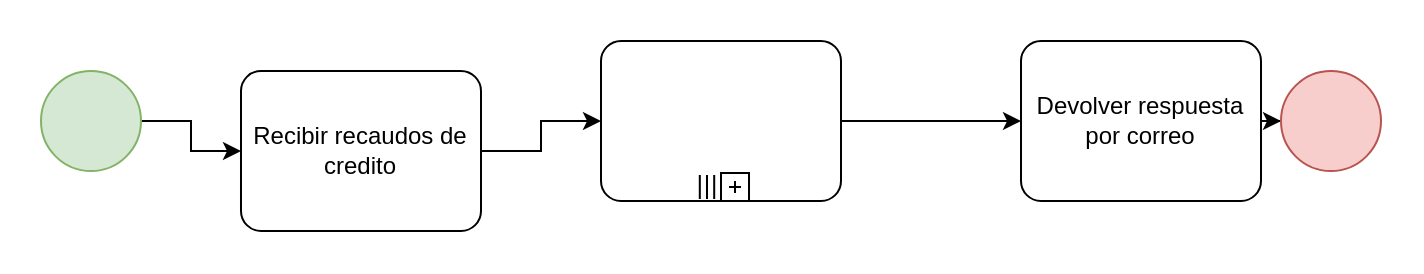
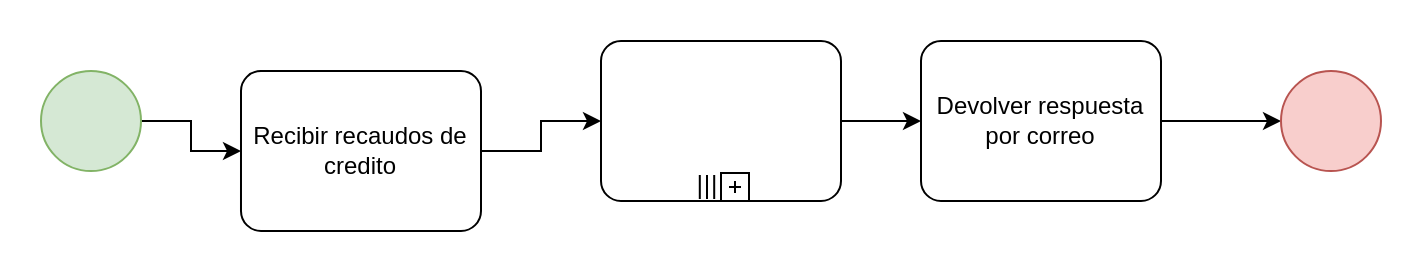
  <mxCell id="0" />
  <mxCell id="1" parent="0" />
  <mxCell id="2" style="edgeStyle=orthogonalEdgeStyle;rounded=0;orthogonalLoop=1;jettySize=auto;html=1;exitX=1;exitY=0.5;exitDx=0;exitDy=0;exitPerimeter=0;" edge="1" parent="1" source="3" target="5"><mxGeometry relative="1" as="geometry" /></mxCell>
  <mxCell id="3" value="" style="points=[[0.145,0.145,0],[0.5,0,0],[0.855,0.145,0],[1,0.5,0],[0.855,0.855,0],[0.5,1,0],[0.145,0.855,0],[0,0.5,0]];shape=mxgraph.bpmn.event;html=1;verticalLabelPosition=bottom;labelBackgroundColor=#ffffff;verticalAlign=top;align=center;perimeter=ellipsePerimeter;outlineConnect=0;aspect=fixed;outline=standard;symbol=general;fillColor=#d5e8d4;strokeColor=#82b366;" vertex="1" parent="1"><mxGeometry x="20" y="35" width="50" height="50" as="geometry" /></mxCell>
  <mxCell id="4" style="edgeStyle=orthogonalEdgeStyle;rounded=0;orthogonalLoop=1;jettySize=auto;html=1;exitX=1;exitY=0.5;exitDx=0;exitDy=0;exitPerimeter=0;" edge="1" parent="1" source="5" target="7"><mxGeometry relative="1" as="geometry" /></mxCell>
  <mxCell id="5" value="Recibir recaudos de credito" style="points=[[0.25,0,0],[0.5,0,0],[0.75,0,0],[1,0.25,0],[1,0.5,0],[1,0.75,0],[0.75,1,0],[0.5,1,0],[0.25,1,0],[0,0.75,0],[0,0.5,0],[0,0.25,0]];shape=mxgraph.bpmn.task;whiteSpace=wrap;rectStyle=rounded;size=10;taskMarker=abstract;" vertex="1" parent="1"><mxGeometry x="120" y="35" width="120" height="80" as="geometry" /></mxCell>
  <mxCell id="6" style="edgeStyle=orthogonalEdgeStyle;rounded=0;orthogonalLoop=1;jettySize=auto;html=1;exitX=1;exitY=0.5;exitDx=0;exitDy=0;exitPerimeter=0;" edge="1" parent="1" source="7" target="9"><mxGeometry relative="1" as="geometry" /></mxCell>
  <mxCell id="7" value="" style="points=[[0.25,0,0],[0.5,0,0],[0.75,0,0],[1,0.25,0],[1,0.5,0],[1,0.75,0],[0.75,1,0],[0.5,1,0],[0.25,1,0],[0,0.75,0],[0,0.5,0],[0,0.25,0]];shape=mxgraph.bpmn.task;whiteSpace=wrap;rectStyle=rounded;size=10;taskMarker=abstract;isLoopSub=1;isLoopMultiParallel=1;" vertex="1" parent="1"><mxGeometry x="300" y="20" width="120" height="80" as="geometry" /></mxCell>
  <mxCell id="8" style="edgeStyle=orthogonalEdgeStyle;rounded=0;orthogonalLoop=1;jettySize=auto;html=1;exitX=1;exitY=0.5;exitDx=0;exitDy=0;exitPerimeter=0;" edge="1" parent="1" source="9" target="10"><mxGeometry relative="1" as="geometry" /></mxCell>
- <mxCell id="9" value="Devolver respuesta por correo" style="points=[[0.25,0,0],[0.5,0,0],[0.75,0,0],[1,0.25,0],[1,0.5,0],[1,0.75,0],[0.75,1,0],[0.5,1,0],[0.25,1,0],[0,0.75,0],[0,0.5,0],[0,0.25,0]];shape=mxgraph.bpmn.task;whiteSpace=wrap;rectStyle=rounded;size=10;taskMarker=abstract;" vertex="1" parent="1"><mxGeometry x="510" y="20" width="120" height="80" as="geometry" /></mxCell>
+ <mxCell id="9" value="Devolver respuesta por correo" style="points=[[0.25,0,0],[0.5,0,0],[0.75,0,0],[1,0.25,0],[1,0.5,0],[1,0.75,0],[0.75,1,0],[0.5,1,0],[0.25,1,0],[0,0.75,0],[0,0.5,0],[0,0.25,0]];shape=mxgraph.bpmn.task;whiteSpace=wrap;rectStyle=rounded;size=10;taskMarker=abstract;" vertex="1" parent="1"><mxGeometry x="460" y="20" width="120" height="80" as="geometry" /></mxCell>
  <mxCell id="10" value="" style="points=[[0.145,0.145,0],[0.5,0,0],[0.855,0.145,0],[1,0.5,0],[0.855,0.855,0],[0.5,1,0],[0.145,0.855,0],[0,0.5,0]];shape=mxgraph.bpmn.event;html=1;verticalLabelPosition=bottom;labelBackgroundColor=#ffffff;verticalAlign=top;align=center;perimeter=ellipsePerimeter;outlineConnect=0;aspect=fixed;outline=standard;symbol=general;fillColor=#f8cecc;strokeColor=#b85450;" vertex="1" parent="1"><mxGeometry x="640" y="35" width="50" height="50" as="geometry" /></mxCell>
